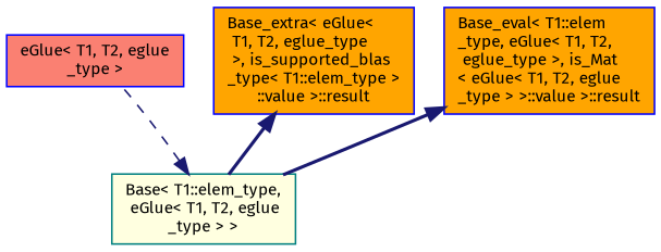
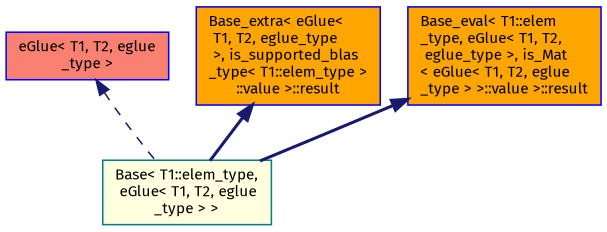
  digraph {
    rankdir=TB
    fontname="Fira Sans"
    node [color=blue fillcolor=orange fontname="Fira Sans" fontsize=10 shape=record style=filled]
    edge [color=midnightblue dir=back fontname="Fira Sans" fontsize=10 labelfontname=Helvetica labelfontsize=10 style=bold]
    n1 [fillcolor=salmon fontcolor=black height=0.2 label="eGlue\< T1, T2, eglue\l_type \>" width=0.4]
    n2 [color=teal fillcolor=lightyellow height=0.2 label="Base\< T1::elem_type,\l eGlue\< T1, T2, eglue\l_type \> \>" width=0.4]
    n3 [height=0.2 label="Base_extra\< eGlue\<\l T1, T2, eglue_type\l \>, is_supported_blas\l_type\< T1::elem_type \>\l::value \>::result" width=0.4]
    n4 [height=0.2 label="Base_eval\< T1::elem\l_type, eGlue\< T1, T2,\l eglue_type \>, is_Mat\l\< eGlue\< T1, T2, eglue\l_type \> \>::value \>::result" width=0.4]
-   n2 -> n1 [style=dashed]
+   n1 -> n2 [style=dashed]
    n3 -> n2
    n4 -> n2
  }
